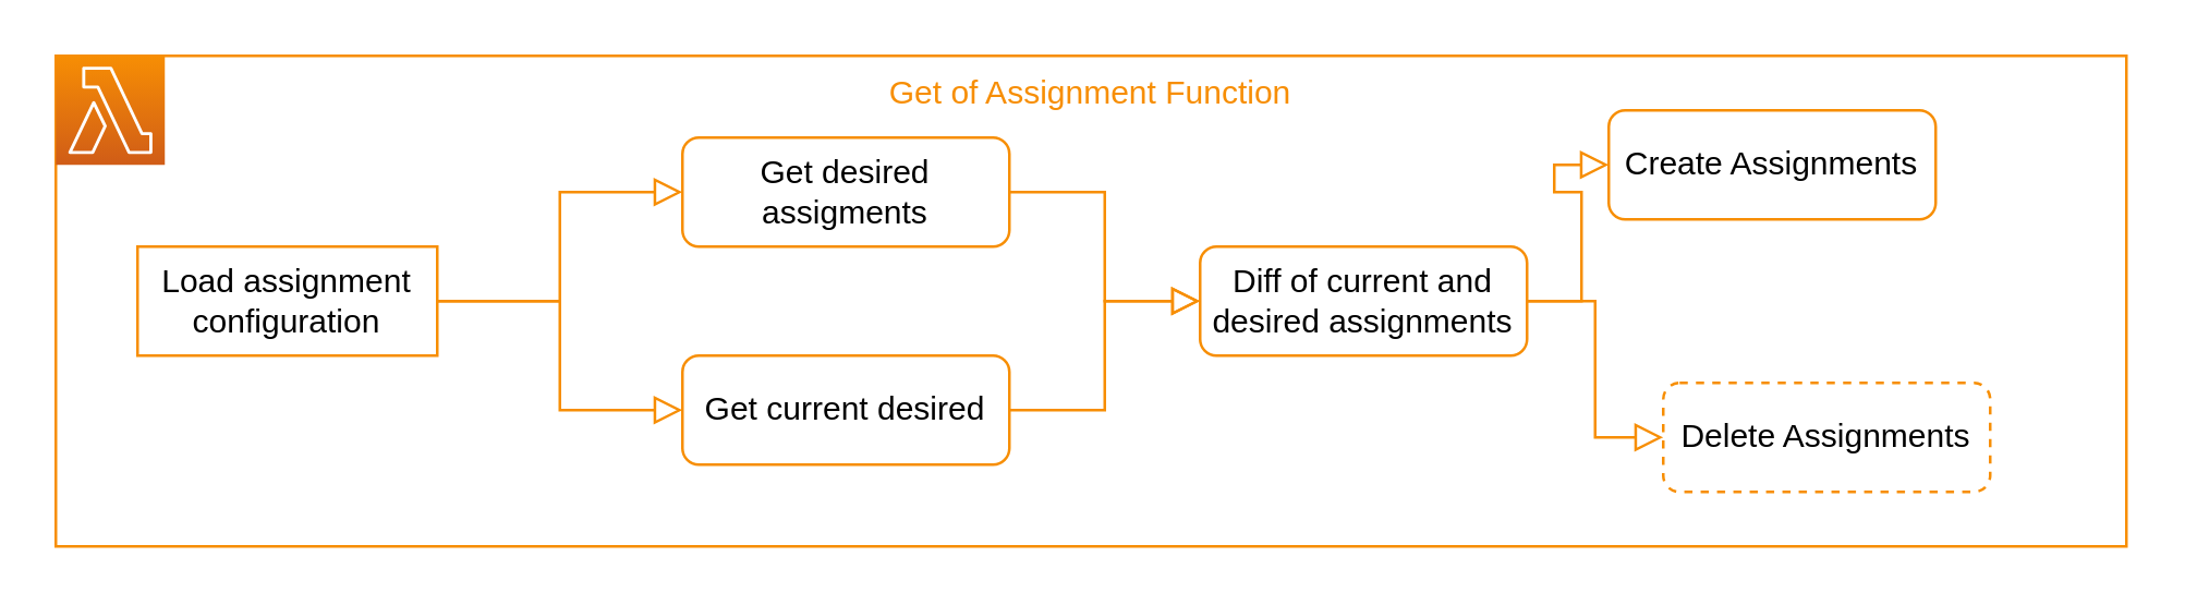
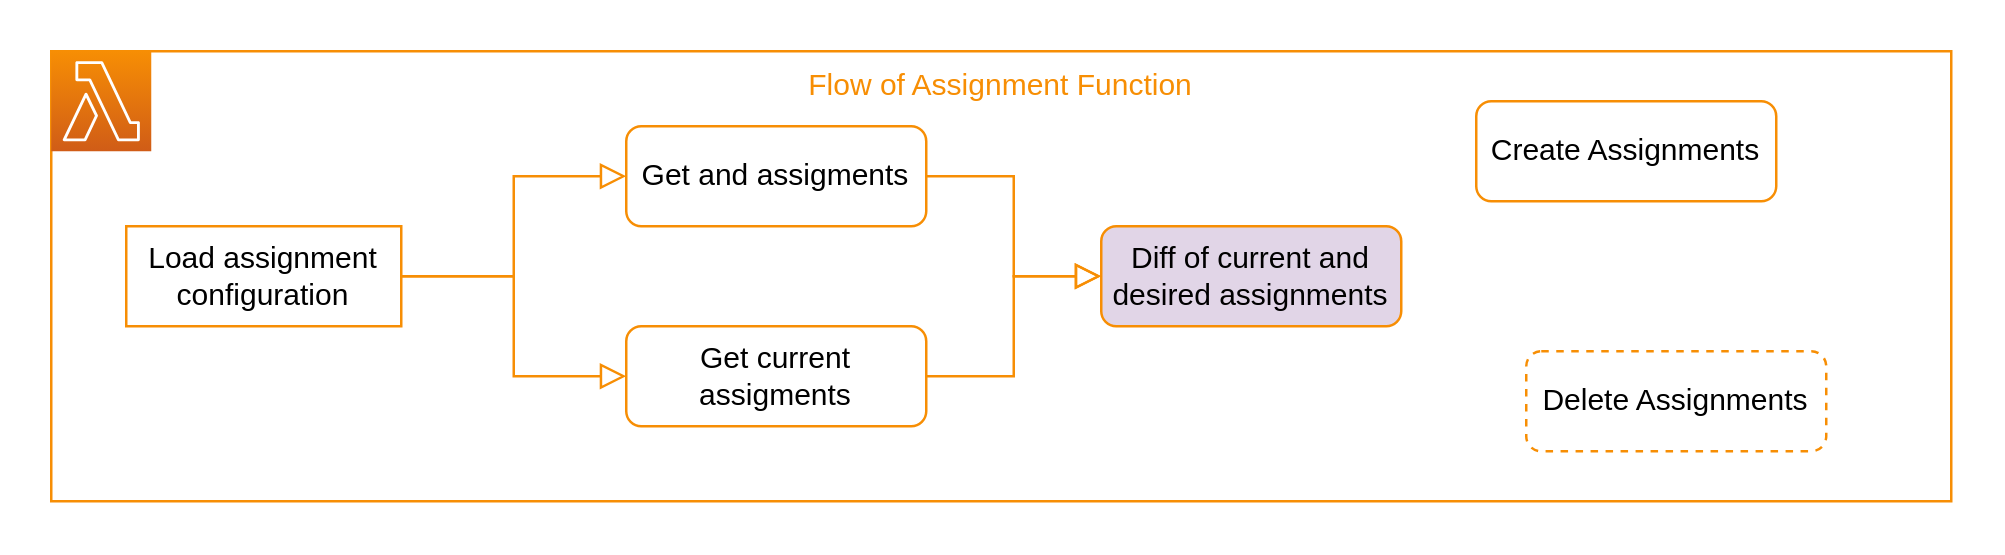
  <mxCell id="0" />
  <mxCell id="1" parent="0" />
- <mxCell id="2" value="Get of Assignment Function" style="fillColor=none;strokeColor=#F78E04;verticalAlign=top;fontStyle=0;fontColor=#F78E04;" vertex="1" parent="1"><mxGeometry x="20" y="20" width="760" height="180" as="geometry" /></mxCell>
+ <mxCell id="2" value="Flow of Assignment Function" style="fillColor=none;strokeColor=#F78E04;verticalAlign=top;fontStyle=0;fontColor=#F78E04;" vertex="1" parent="1"><mxGeometry x="20" y="20" width="760" height="180" as="geometry" /></mxCell>
  <mxCell id="3" value="" style="rounded=0;html=1;jettySize=auto;orthogonalLoop=1;fontSize=11;endArrow=block;endFill=0;endSize=8;strokeWidth=1;shadow=0;labelBackgroundColor=none;edgeStyle=orthogonalEdgeStyle;entryX=0;entryY=0.5;entryDx=0;entryDy=0;strokeColor=#F78E04;" edge="1" parent="1" source="5" target="10"><mxGeometry relative="1" as="geometry"><mxPoint x="230" y="110" as="targetPoint" /></mxGeometry></mxCell>
  <mxCell id="4" style="edgeStyle=orthogonalEdgeStyle;rounded=0;orthogonalLoop=1;jettySize=auto;html=1;entryX=0;entryY=0.5;entryDx=0;entryDy=0;endArrow=block;endFill=0;endSize=8;strokeColor=#F78E04;" edge="1" parent="1" source="5" target="12"><mxGeometry relative="1" as="geometry" /></mxCell>
  <mxCell id="5" value="Load assignment configuration" style="whiteSpace=wrap;html=1;fontSize=12;glass=0;strokeWidth=1;shadow=0;strokeColor=#F78E04;rounded=0;" vertex="1" parent="1"><mxGeometry x="50" y="90" width="110" height="40" as="geometry" /></mxCell>
- <mxCell id="6" style="edgeStyle=orthogonalEdgeStyle;rounded=0;orthogonalLoop=1;jettySize=auto;html=1;entryX=0;entryY=0.5;entryDx=0;entryDy=0;endArrow=block;endFill=0;endSize=8;strokeColor=#F78E04;" edge="1" parent="1" source="8" target="13"><mxGeometry relative="1" as="geometry" /></mxCell>
- <mxCell id="7" style="edgeStyle=orthogonalEdgeStyle;rounded=0;orthogonalLoop=1;jettySize=auto;html=1;entryX=0;entryY=0.5;entryDx=0;entryDy=0;endArrow=block;endFill=0;endSize=8;strokeColor=#F78E04;" edge="1" parent="1" source="8" target="14"><mxGeometry relative="1" as="geometry" /></mxCell>
- <mxCell id="8" value="Diff of current and desired assignments" style="rounded=1;whiteSpace=wrap;html=1;fontSize=12;glass=0;strokeWidth=1;shadow=0;strokeColor=#F78E04;" vertex="1" parent="1"><mxGeometry x="440" y="90" width="120" height="40" as="geometry" /></mxCell>
+ <mxCell id="8" value="Diff of current and desired assignments" style="rounded=1;whiteSpace=wrap;html=1;fontSize=12;glass=0;strokeWidth=1;shadow=0;strokeColor=#F78E04;fillColor=#e1d5e7;" vertex="1" parent="1"><mxGeometry x="440" y="90" width="120" height="40" as="geometry" /></mxCell>
  <mxCell id="9" style="edgeStyle=orthogonalEdgeStyle;rounded=0;orthogonalLoop=1;jettySize=auto;html=1;entryX=0;entryY=0.5;entryDx=0;entryDy=0;endArrow=block;endFill=0;endSize=8;strokeColor=#F78E04;" edge="1" parent="1" source="10" target="8"><mxGeometry relative="1" as="geometry" /></mxCell>
- <mxCell id="10" value="Get desired assigments" style="rounded=1;whiteSpace=wrap;html=1;fontSize=12;glass=0;strokeWidth=1;shadow=0;strokeColor=#F78E04;" vertex="1" parent="1"><mxGeometry x="250" y="50" width="120" height="40" as="geometry" /></mxCell>
+ <mxCell id="10" value="Get and assigments" style="rounded=1;whiteSpace=wrap;html=1;fontSize=12;glass=0;strokeWidth=1;shadow=0;strokeColor=#F78E04;" vertex="1" parent="1"><mxGeometry x="250" y="50" width="120" height="40" as="geometry" /></mxCell>
  <mxCell id="11" style="edgeStyle=orthogonalEdgeStyle;rounded=0;orthogonalLoop=1;jettySize=auto;html=1;endArrow=block;endFill=0;endSize=8;strokeColor=#F78E04;" edge="1" parent="1" source="12" target="8"><mxGeometry relative="1" as="geometry" /></mxCell>
- <mxCell id="12" value="Get current desired" style="rounded=1;whiteSpace=wrap;html=1;fontSize=12;glass=0;strokeWidth=1;shadow=0;strokeColor=#F78E04;" vertex="1" parent="1"><mxGeometry x="250" y="130" width="120" height="40" as="geometry" /></mxCell>
+ <mxCell id="12" value="Get current assigments" style="rounded=1;whiteSpace=wrap;html=1;fontSize=12;glass=0;strokeWidth=1;shadow=0;strokeColor=#F78E04;" vertex="1" parent="1"><mxGeometry x="250" y="130" width="120" height="40" as="geometry" /></mxCell>
  <mxCell id="13" value="Create Assignments" style="rounded=1;whiteSpace=wrap;html=1;fontSize=12;glass=0;strokeWidth=1;shadow=0;strokeColor=#F78E04;" vertex="1" parent="1"><mxGeometry x="590" y="40" width="120" height="40" as="geometry" /></mxCell>
  <mxCell id="14" value="Delete Assignments" style="rounded=1;whiteSpace=wrap;html=1;fontSize=12;glass=0;strokeWidth=1;shadow=0;strokeColor=#F78E04;dashed=1;" vertex="1" parent="1"><mxGeometry x="610" y="140" width="120" height="40" as="geometry" /></mxCell>
  <mxCell id="15" value="" style="sketch=0;points=[[0,0,0],[0.25,0,0],[0.5,0,0],[0.75,0,0],[1,0,0],[0,1,0],[0.25,1,0],[0.5,1,0],[0.75,1,0],[1,1,0],[0,0.25,0],[0,0.5,0],[0,0.75,0],[1,0.25,0],[1,0.5,0],[1,0.75,0]];outlineConnect=0;fontColor=#232F3E;gradientColor=#F78E04;gradientDirection=north;fillColor=#D05C17;strokeColor=#ffffff;dashed=0;verticalLabelPosition=bottom;verticalAlign=top;align=center;html=1;fontSize=12;fontStyle=0;aspect=fixed;shape=mxgraph.aws4.resourceIcon;resIcon=mxgraph.aws4.lambda;" vertex="1" parent="1"><mxGeometry x="20" y="20" width="40" height="40" as="geometry" /></mxCell>
